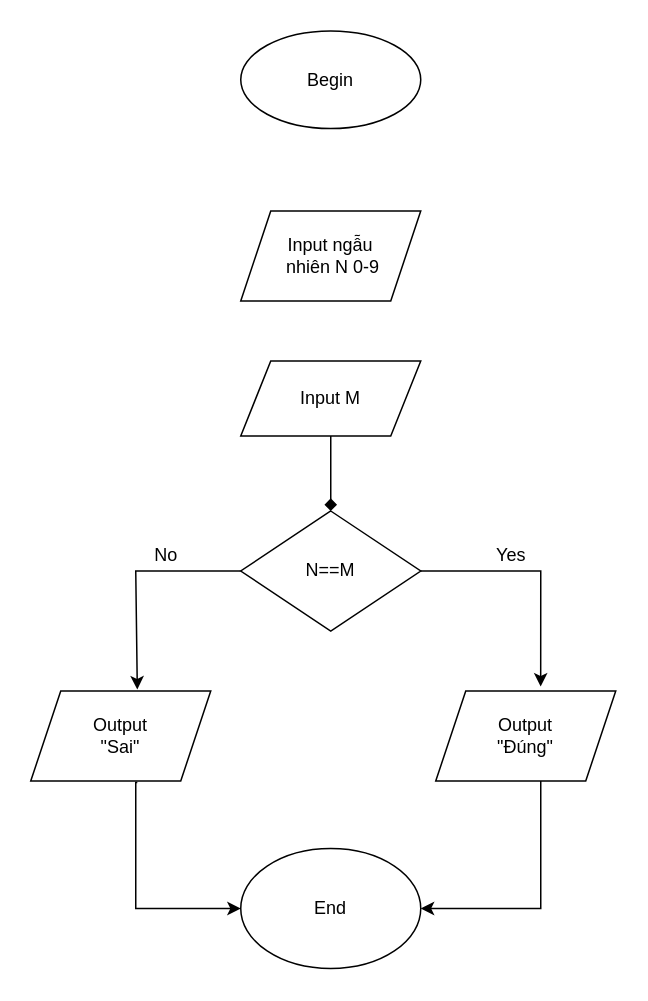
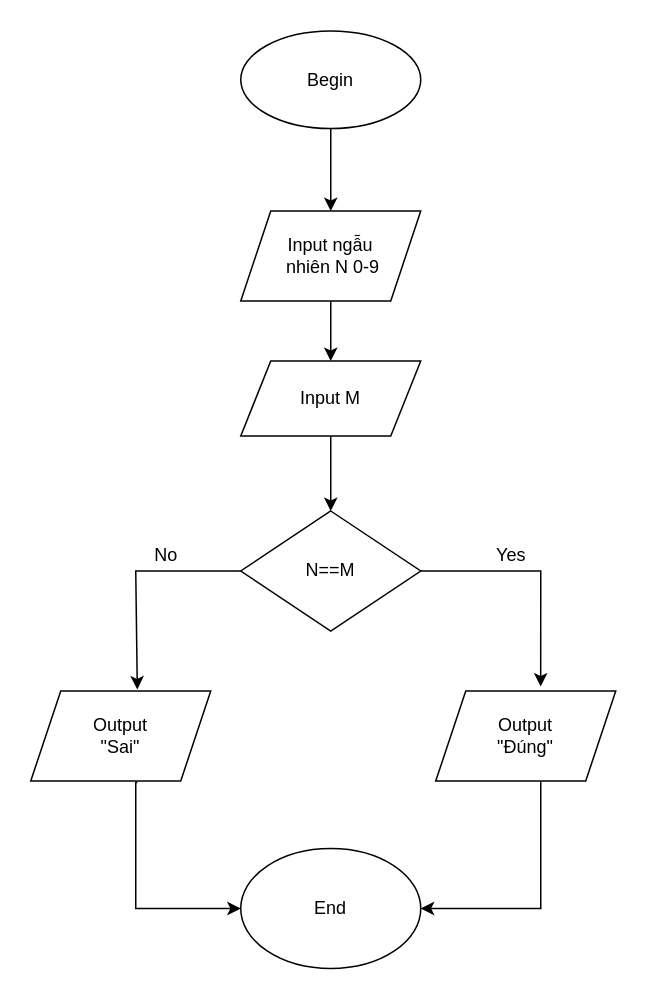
  <mxCell id="0" />
  <mxCell id="1" parent="0" />
+ <mxCell id="2" style="edgeStyle=orthogonalEdgeStyle;rounded=0;orthogonalLoop=1;jettySize=auto;html=1;entryX=0.5;entryY=0;entryDx=0;entryDy=0;" edge="1" parent="1" source="3" target="7"><mxGeometry relative="1" as="geometry" /></mxCell>
  <mxCell id="3" value="Begin" style="ellipse;whiteSpace=wrap;html=1;" vertex="1" parent="1"><mxGeometry x="160" y="20" width="120" height="65" as="geometry" /></mxCell>
- <mxCell id="4" style="edgeStyle=orthogonalEdgeStyle;rounded=0;orthogonalLoop=1;jettySize=auto;html=1;entryX=0.5;entryY=0;entryDx=0;entryDy=0;endArrow=diamond;" edge="1" parent="1" source="5" target="10"><mxGeometry relative="1" as="geometry" /></mxCell>
+ <mxCell id="4" style="edgeStyle=orthogonalEdgeStyle;rounded=0;orthogonalLoop=1;jettySize=auto;html=1;entryX=0.5;entryY=0;entryDx=0;entryDy=0;" edge="1" parent="1" source="5" target="10"><mxGeometry relative="1" as="geometry" /></mxCell>
  <mxCell id="5" value="Input M" style="shape=parallelogram;perimeter=parallelogramPerimeter;whiteSpace=wrap;html=1;fixedSize=1;" vertex="1" parent="1"><mxGeometry x="160" y="240" width="120" height="50" as="geometry" /></mxCell>
+ <mxCell id="6" style="edgeStyle=orthogonalEdgeStyle;rounded=0;orthogonalLoop=1;jettySize=auto;html=1;" edge="1" parent="1" source="7" target="5"><mxGeometry relative="1" as="geometry" /></mxCell>
  <mxCell id="7" value="&lt;div&gt;&lt;span&gt;Input ngẫu&lt;br&gt;&amp;nbsp;nhiên N 0-9&lt;br&gt;&lt;/span&gt;&lt;/div&gt;" style="shape=parallelogram;perimeter=parallelogramPerimeter;whiteSpace=wrap;html=1;fixedSize=1;align=center;" vertex="1" parent="1"><mxGeometry x="160" y="140" width="120" height="60" as="geometry" /></mxCell>
  <mxCell id="8" style="edgeStyle=orthogonalEdgeStyle;rounded=0;orthogonalLoop=1;jettySize=auto;html=1;entryX=0.583;entryY=-0.05;entryDx=0;entryDy=0;entryPerimeter=0;" edge="1" parent="1" source="10" target="14"><mxGeometry relative="1" as="geometry"><mxPoint x="360" y="380" as="targetPoint" /></mxGeometry></mxCell>
  <mxCell id="9" style="edgeStyle=orthogonalEdgeStyle;rounded=0;orthogonalLoop=1;jettySize=auto;html=1;entryX=0.592;entryY=-0.017;entryDx=0;entryDy=0;entryPerimeter=0;" edge="1" parent="1" source="10" target="12"><mxGeometry relative="1" as="geometry"><mxPoint x="90" y="380" as="targetPoint" /><Array as="points"><mxPoint x="90" y="380" /></Array></mxGeometry></mxCell>
  <mxCell id="10" value="N==M" style="rhombus;whiteSpace=wrap;html=1;" vertex="1" parent="1"><mxGeometry x="160" y="340" width="120" height="80" as="geometry" /></mxCell>
  <mxCell id="11" style="edgeStyle=orthogonalEdgeStyle;rounded=0;orthogonalLoop=1;jettySize=auto;html=1;exitX=0.592;exitY=1.017;exitDx=0;exitDy=0;exitPerimeter=0;entryX=0;entryY=0.5;entryDx=0;entryDy=0;" edge="1" parent="1" source="12" target="15"><mxGeometry relative="1" as="geometry"><mxPoint x="90" y="600" as="targetPoint" /><Array as="points"><mxPoint x="90" y="521" /><mxPoint x="90" y="605" /></Array></mxGeometry></mxCell>
  <mxCell id="12" value="&lt;span&gt;Output&lt;/span&gt;&lt;br&gt;&lt;span&gt;&quot;Sai&quot;&lt;/span&gt;" style="shape=parallelogram;perimeter=parallelogramPerimeter;whiteSpace=wrap;html=1;fixedSize=1;" vertex="1" parent="1"><mxGeometry x="20" y="460" width="120" height="60" as="geometry" /></mxCell>
  <mxCell id="13" style="edgeStyle=orthogonalEdgeStyle;rounded=0;orthogonalLoop=1;jettySize=auto;html=1;entryX=1;entryY=0.5;entryDx=0;entryDy=0;" edge="1" parent="1" source="14" target="15"><mxGeometry relative="1" as="geometry"><mxPoint x="360" y="610" as="targetPoint" /><Array as="points"><mxPoint x="360" y="605" /></Array></mxGeometry></mxCell>
  <mxCell id="14" value="Output &lt;br&gt;&quot;Đúng&quot;" style="shape=parallelogram;perimeter=parallelogramPerimeter;whiteSpace=wrap;html=1;fixedSize=1;" vertex="1" parent="1"><mxGeometry x="290" y="460" width="120" height="60" as="geometry" /></mxCell>
  <mxCell id="15" value="End" style="ellipse;whiteSpace=wrap;html=1;" vertex="1" parent="1"><mxGeometry x="160" y="565" width="120" height="80" as="geometry" /></mxCell>
  <mxCell id="16" value="No" style="text;html=1;resizable=0;autosize=1;align=center;verticalAlign=middle;points=[];fillColor=none;strokeColor=none;rounded=0;" vertex="1" parent="1"><mxGeometry x="95" y="360" width="30" height="20" as="geometry" /></mxCell>
  <mxCell id="17" value="Yes" style="text;html=1;resizable=0;autosize=1;align=center;verticalAlign=middle;points=[];fillColor=none;strokeColor=none;rounded=0;" vertex="1" parent="1"><mxGeometry x="320" y="360" width="40" height="20" as="geometry" /></mxCell>
